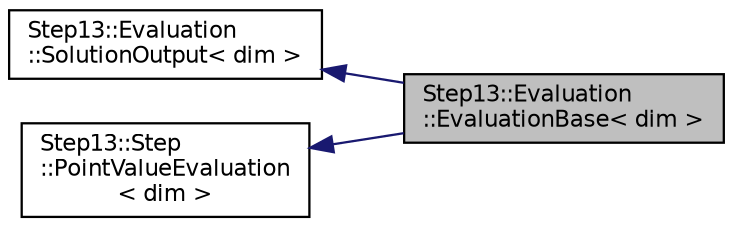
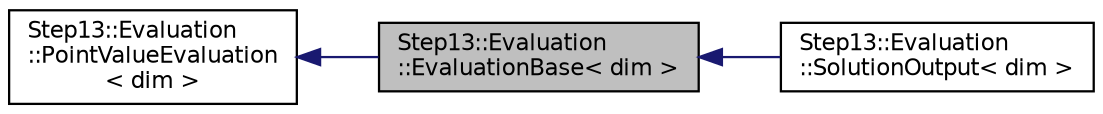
  digraph {
    rankdir=LR
    node [color=black fillcolor=white fontname=Helvetica fontsize=10 shape=record style=filled]
    edge [color=midnightblue dir=back fontname=Helvetica fontsize=10 labelfontname=Helvetica labelfontsize=10 style=solid]
    n1 [fillcolor=grey75 fontcolor=black height=0.2 label="Step13::Evaluation\l::EvaluationBase\< dim \>" width=0.4]
    n2 [height=0.2 label="Step13::Evaluation\l::SolutionOutput\< dim \>" width=0.4]
-   n3 [height=0.2 label="Step13::Step\l::PointValueEvaluation\l\< dim \>" width=0.4]
-   n2 -> n1
+   n3 [height=0.2 label="Step13::Evaluation\l::PointValueEvaluation\l\< dim \>" width=0.4]
+   n1 -> n2
    n3 -> n1
  }
